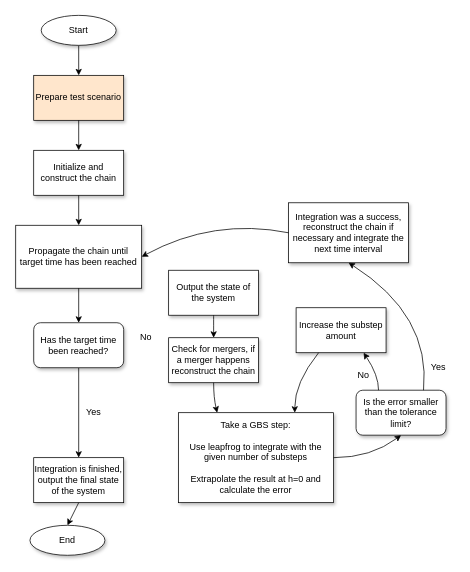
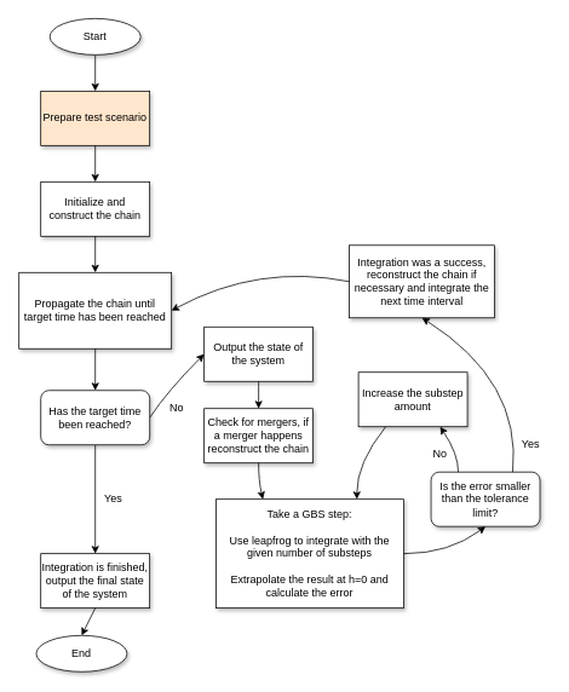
  <mxCell id="0" />
  <mxCell id="1" parent="0" />
  <mxCell id="2" value="" style="endArrow=classic;html=1;exitX=0.5;exitY=1;exitDx=0;exitDy=0;shadow=0;comic=0;" parent="1" edge="1"><mxGeometry width="50" height="50" relative="1" as="geometry"><mxPoint x="104" y="60.167" as="sourcePoint" /><mxPoint x="104" y="100" as="targetPoint" /></mxGeometry></mxCell>
  <mxCell id="3" value="Prepare test scenario" style="rounded=0;whiteSpace=wrap;html=1;shadow=1;comic=0;fillColor=#ffe6cc;" parent="1" vertex="1"><mxGeometry x="44" y="100" width="120" height="60" as="geometry" /></mxCell>
  <mxCell id="4" value="" style="endArrow=classic;html=1;exitX=0.5;exitY=1;exitDx=0;exitDy=0;shadow=0;comic=0;" parent="1" source="3" edge="1"><mxGeometry width="50" height="50" relative="1" as="geometry"><mxPoint x="104" y="240" as="sourcePoint" /><mxPoint x="104" y="200" as="targetPoint" /></mxGeometry></mxCell>
  <mxCell id="5" value="Initialize and construct the chain" style="rounded=0;whiteSpace=wrap;html=1;shadow=1;comic=0;" parent="1" vertex="1"><mxGeometry x="44" y="200" width="120" height="60" as="geometry" /></mxCell>
  <mxCell id="6" value="" style="endArrow=classic;html=1;shadow=0;exitX=0.5;exitY=1;exitDx=0;exitDy=0;entryX=0.5;entryY=0;entryDx=0;entryDy=0;" parent="1" source="5" edge="1" target="7"><mxGeometry width="50" height="50" relative="1" as="geometry"><mxPoint x="-76" y="350" as="sourcePoint" /><mxPoint x="104" y="300.167" as="targetPoint" /></mxGeometry></mxCell>
  <mxCell id="7" value="Propagate the chain until target time has been reached" style="rounded=0;whiteSpace=wrap;html=1;shadow=1;" parent="1" vertex="1"><mxGeometry x="20" y="300" width="168" height="84" as="geometry" /></mxCell>
  <mxCell id="8" value="Output the state of the system" style="rounded=0;whiteSpace=wrap;html=1;shadow=1;" parent="1" vertex="1"><mxGeometry x="224" y="360" width="120" height="60" as="geometry" /></mxCell>
  <mxCell id="9" value="&lt;div&gt;Check for mergers, if a merger happens reconstruct the chain&lt;/div&gt;" style="rounded=0;whiteSpace=wrap;html=1;shadow=1;" parent="1" vertex="1"><mxGeometry x="224" y="450" width="120" height="60" as="geometry" /></mxCell>
  <mxCell id="10" value="&lt;div&gt;Take a GBS step:&lt;/div&gt;&lt;div&gt;&lt;br&gt;&lt;/div&gt;&lt;div&gt;Use leapfrog to integrate with the given number of substeps&lt;/div&gt;&lt;div&gt;&lt;br&gt;&lt;/div&gt;&lt;div&gt;Extrapolate the result at h=0 and calculate the error&lt;/div&gt;" style="rounded=0;whiteSpace=wrap;html=1;shadow=1;" parent="1" vertex="1"><mxGeometry x="237" y="550" width="207" height="120" as="geometry" /></mxCell>
  <mxCell id="11" value="Start" style="ellipse;whiteSpace=wrap;html=1;shadow=1;fillColor=#ffffff;" parent="1" vertex="1"><mxGeometry x="54" y="20" width="100" height="40" as="geometry" /></mxCell>
  <mxCell id="12" value="Increase the substep amount" style="rounded=0;whiteSpace=wrap;html=1;shadow=1;fillColor=#ffffff;" parent="1" vertex="1"><mxGeometry x="394" y="410" width="120" height="60" as="geometry" /></mxCell>
  <mxCell id="13" value="Integration was a success, reconstruct the chain if necessary and integrate the next time interval" style="rounded=0;whiteSpace=wrap;html=1;shadow=1;fillColor=#ffffff;" parent="1" vertex="1"><mxGeometry x="384" y="270" width="160" height="80" as="geometry" /></mxCell>
  <mxCell id="14" value="Integration is finished, output the final state of the system" style="rounded=0;whiteSpace=wrap;html=1;shadow=1;fillColor=#ffffff;" parent="1" vertex="1"><mxGeometry x="44" y="610" width="120" height="60" as="geometry" /></mxCell>
  <mxCell id="15" value="&lt;div&gt;End&lt;/div&gt;" style="ellipse;whiteSpace=wrap;html=1;shadow=1;fillColor=#ffffff;" parent="1" vertex="1"><mxGeometry x="39" y="700.206" width="100" height="40" as="geometry" /></mxCell>
  <mxCell id="16" value="" style="endArrow=classic;html=1;shadow=0;exitX=0.5;exitY=1;exitDx=0;exitDy=0;entryX=0.5;entryY=0;entryDx=0;entryDy=0;curved=1;" parent="1" source="8" target="9" edge="1"><mxGeometry width="50" height="50" relative="1" as="geometry"><mxPoint x="464" y="540" as="sourcePoint" /><mxPoint x="514" y="490" as="targetPoint" /></mxGeometry></mxCell>
  <mxCell id="17" value="" style="endArrow=classic;html=1;shadow=0;exitX=0.5;exitY=1;exitDx=0;exitDy=0;entryX=0.25;entryY=0;entryDx=0;entryDy=0;curved=1;" parent="1" source="9" target="10" edge="1"><mxGeometry width="50" height="50" relative="1" as="geometry"><mxPoint x="474" y="570" as="sourcePoint" /><mxPoint x="524" y="520" as="targetPoint" /><Array as="points"><mxPoint x="284" y="530" /></Array></mxGeometry></mxCell>
  <mxCell id="18" value="" style="endArrow=classic;html=1;shadow=0;exitX=0.25;exitY=1;exitDx=0;exitDy=0;entryX=0.75;entryY=0;entryDx=0;entryDy=0;curved=1;" parent="1" source="12" target="10" edge="1"><mxGeometry width="50" height="50" relative="1" as="geometry"><mxPoint x="504" y="580" as="sourcePoint" /><mxPoint x="554" y="530" as="targetPoint" /><Array as="points"><mxPoint x="392" y="510" /></Array></mxGeometry></mxCell>
  <mxCell id="19" value="" style="endArrow=classic;html=1;shadow=0;exitX=0;exitY=0.5;exitDx=0;exitDy=0;entryX=1;entryY=0.5;entryDx=0;entryDy=0;curved=1;" parent="1" source="13" target="7" edge="1"><mxGeometry width="50" height="50" relative="1" as="geometry"><mxPoint x="544" y="390" as="sourcePoint" /><mxPoint x="594" y="340" as="targetPoint" /><Array as="points"><mxPoint x="284" y="290" /></Array></mxGeometry></mxCell>
  <mxCell id="20" value="" style="endArrow=classic;html=1;exitX=0.5;exitY=1;exitDx=0;exitDy=0;entryX=0.5;entryY=0;entryDx=0;entryDy=0;" edge="1" parent="1" source="7" target="25"><mxGeometry width="50" height="50" relative="1" as="geometry"><mxPoint x="174" y="480" as="sourcePoint" /><mxPoint x="104.294" y="444.882" as="targetPoint" /></mxGeometry></mxCell>
  <mxCell id="21" value="" style="endArrow=classic;html=1;exitX=0.5;exitY=1;exitDx=0;exitDy=0;entryX=0.5;entryY=0;entryDx=0;entryDy=0;" edge="1" parent="1" source="25" target="14"><mxGeometry width="50" height="50" relative="1" as="geometry"><mxPoint x="104.294" y="519.971" as="sourcePoint" /><mxPoint x="214" y="514.5" as="targetPoint" /></mxGeometry></mxCell>
  <mxCell id="22" value="Yes" style="text;html=1;strokeColor=none;fillColor=none;align=center;verticalAlign=middle;whiteSpace=wrap;rounded=0;" vertex="1" parent="1"><mxGeometry x="104" y="540" width="40" height="20" as="geometry" /></mxCell>
+ <mxCell id="23" value="" style="endArrow=classic;html=1;exitX=1;exitY=0.5;exitDx=0;exitDy=0;entryX=0;entryY=0.5;entryDx=0;entryDy=0;curved=1;" edge="1" parent="1" source="25" target="8"><mxGeometry width="50" height="50" relative="1" as="geometry"><mxPoint x="169" y="509.588" as="sourcePoint" /><mxPoint x="234" y="440" as="targetPoint" /><Array as="points"><mxPoint x="184" y="430" /></Array></mxGeometry></mxCell>
  <mxCell id="24" value="No" style="text;html=1;strokeColor=none;fillColor=none;align=center;verticalAlign=middle;whiteSpace=wrap;rounded=0;" vertex="1" parent="1"><mxGeometry x="174" y="440" width="40" height="20" as="geometry" /></mxCell>
  <mxCell id="25" value="Has the target time been reached?" style="rounded=1;whiteSpace=wrap;html=1;shadow=1;" vertex="1" parent="1"><mxGeometry x="44" y="430" width="120" height="60" as="geometry" /></mxCell>
  <mxCell id="26" value="" style="endArrow=classic;html=1;exitX=0.5;exitY=1;exitDx=0;exitDy=0;entryX=0.5;entryY=0;entryDx=0;entryDy=0;" edge="1" parent="1" source="14" target="15"><mxGeometry width="50" height="50" relative="1" as="geometry"><mxPoint x="154" y="840" as="sourcePoint" /><mxPoint x="204" y="790" as="targetPoint" /></mxGeometry></mxCell>
  <mxCell id="27" value="&lt;div&gt;Is the error smaller than the tolerance limit?&lt;/div&gt;" style="rounded=1;whiteSpace=wrap;html=1;shadow=1;" vertex="1" parent="1"><mxGeometry x="474" y="520" width="120" height="60" as="geometry" /></mxCell>
  <mxCell id="28" value="" style="endArrow=classic;html=1;exitX=1;exitY=0.5;exitDx=0;exitDy=0;entryX=0.5;entryY=1;entryDx=0;entryDy=0;curved=1;" edge="1" parent="1" source="10" target="27"><mxGeometry width="50" height="50" relative="1" as="geometry"><mxPoint x="554" y="680" as="sourcePoint" /><mxPoint x="604" y="630" as="targetPoint" /><Array as="points"><mxPoint x="494" y="610" /></Array></mxGeometry></mxCell>
  <mxCell id="29" value="" style="endArrow=classic;html=1;exitX=0.25;exitY=0;exitDx=0;exitDy=0;entryX=0.75;entryY=1;entryDx=0;entryDy=0;curved=1;" edge="1" parent="1" source="27" target="12"><mxGeometry width="50" height="50" relative="1" as="geometry"><mxPoint x="674" y="510" as="sourcePoint" /><mxPoint x="724" y="460" as="targetPoint" /><Array as="points"><mxPoint x="504" y="500" /></Array></mxGeometry></mxCell>
  <mxCell id="30" value="" style="endArrow=classic;html=1;exitX=0.75;exitY=0;exitDx=0;exitDy=0;entryX=0.5;entryY=1;entryDx=0;entryDy=0;curved=1;" edge="1" parent="1" source="27" target="13"><mxGeometry width="50" height="50" relative="1" as="geometry"><mxPoint x="624" y="480" as="sourcePoint" /><mxPoint x="674" y="430" as="targetPoint" /><Array as="points"><mxPoint x="574" y="420" /></Array></mxGeometry></mxCell>
  <mxCell id="31" value="No" style="text;html=1;strokeColor=none;fillColor=none;align=center;verticalAlign=middle;whiteSpace=wrap;rounded=0;" vertex="1" parent="1"><mxGeometry x="464" y="490" width="40" height="20" as="geometry" /></mxCell>
  <mxCell id="32" value="Yes" style="text;html=1;strokeColor=none;fillColor=none;align=center;verticalAlign=middle;whiteSpace=wrap;rounded=0;" vertex="1" parent="1"><mxGeometry x="564" y="480" width="40" height="20" as="geometry" /></mxCell>
